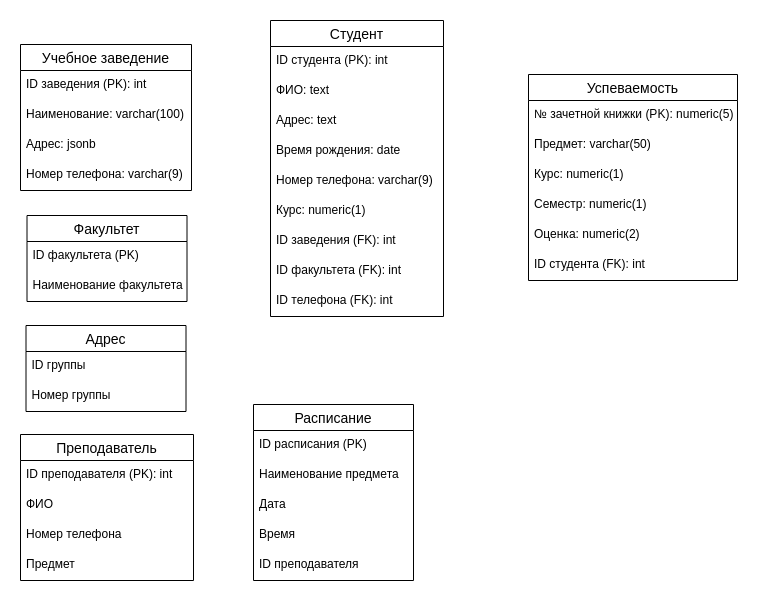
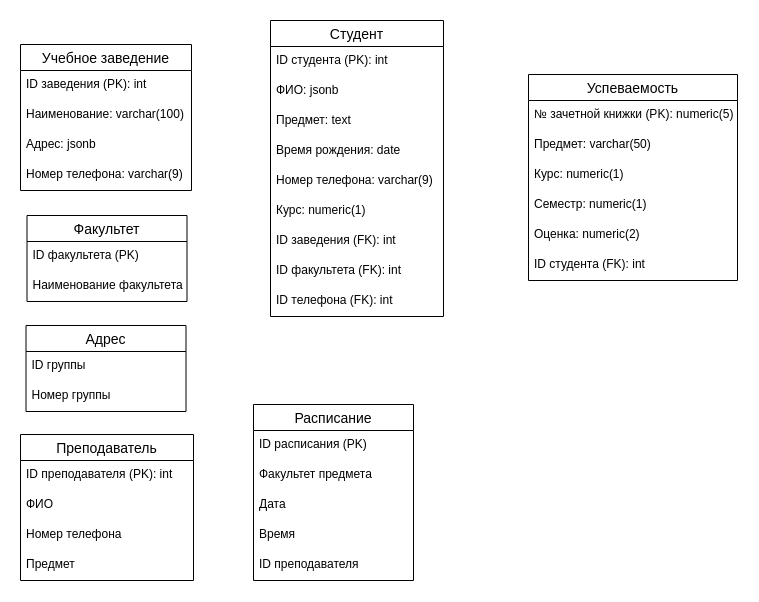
  <mxCell id="0" />
  <mxCell id="1" parent="0" />
  <mxCell id="2" value="Студент" style="swimlane;fontStyle=0;childLayout=stackLayout;horizontal=1;startSize=26;horizontalStack=0;resizeParent=1;resizeParentMax=0;resizeLast=0;collapsible=1;marginBottom=0;align=center;fontSize=14;" vertex="1" parent="1"><mxGeometry x="270" y="20" width="173" height="296" as="geometry"><mxRectangle x="247" y="4" width="80" height="26" as="alternateBounds" /></mxGeometry></mxCell>
  <mxCell id="3" value="ID студента (PK): int" style="text;strokeColor=none;fillColor=none;spacingLeft=4;spacingRight=4;overflow=hidden;rotatable=0;points=[[0,0.5],[1,0.5]];portConstraint=eastwest;fontSize=12;" vertex="1" parent="2"><mxGeometry y="26" width="173" height="30" as="geometry" /></mxCell>
- <mxCell id="4" value="ФИО: text" style="text;strokeColor=none;fillColor=none;spacingLeft=4;spacingRight=4;overflow=hidden;rotatable=0;points=[[0,0.5],[1,0.5]];portConstraint=eastwest;fontSize=12;" vertex="1" parent="2"><mxGeometry y="56" width="173" height="30" as="geometry" /></mxCell>
- <mxCell id="5" value="Адрес: text" style="text;strokeColor=none;fillColor=none;spacingLeft=4;spacingRight=4;overflow=hidden;rotatable=0;points=[[0,0.5],[1,0.5]];portConstraint=eastwest;fontSize=12;" vertex="1" parent="2"><mxGeometry y="86" width="173" height="30" as="geometry" /></mxCell>
+ <mxCell id="4" value="ФИО: jsonb" style="text;strokeColor=none;fillColor=none;spacingLeft=4;spacingRight=4;overflow=hidden;rotatable=0;points=[[0,0.5],[1,0.5]];portConstraint=eastwest;fontSize=12;" vertex="1" parent="2"><mxGeometry y="56" width="173" height="30" as="geometry" /></mxCell>
+ <mxCell id="5" value="Предмет: text" style="text;strokeColor=none;fillColor=none;spacingLeft=4;spacingRight=4;overflow=hidden;rotatable=0;points=[[0,0.5],[1,0.5]];portConstraint=eastwest;fontSize=12;" vertex="1" parent="2"><mxGeometry y="86" width="173" height="30" as="geometry" /></mxCell>
  <mxCell id="6" value="Время рождения: date" style="text;strokeColor=none;fillColor=none;spacingLeft=4;spacingRight=4;overflow=hidden;rotatable=0;points=[[0,0.5],[1,0.5]];portConstraint=eastwest;fontSize=12;" vertex="1" parent="2"><mxGeometry y="116" width="173" height="30" as="geometry" /></mxCell>
  <mxCell id="7" value="Номер телефона: varchar(9)" style="text;strokeColor=none;fillColor=none;spacingLeft=4;spacingRight=4;overflow=hidden;rotatable=0;points=[[0,0.5],[1,0.5]];portConstraint=eastwest;fontSize=12;" vertex="1" parent="2"><mxGeometry y="146" width="173" height="30" as="geometry" /></mxCell>
  <mxCell id="8" value="Курс: numeric(1)" style="text;strokeColor=none;fillColor=none;spacingLeft=4;spacingRight=4;overflow=hidden;rotatable=0;points=[[0,0.5],[1,0.5]];portConstraint=eastwest;fontSize=12;" vertex="1" parent="2"><mxGeometry y="176" width="173" height="30" as="geometry" /></mxCell>
  <mxCell id="9" value="ID заведения (FK): int" style="text;strokeColor=none;fillColor=none;spacingLeft=4;spacingRight=4;overflow=hidden;rotatable=0;points=[[0,0.5],[1,0.5]];portConstraint=eastwest;fontSize=12;" vertex="1" parent="2"><mxGeometry y="206" width="173" height="30" as="geometry" /></mxCell>
  <mxCell id="10" value="ID факультета (FK): int" style="text;strokeColor=none;fillColor=none;spacingLeft=4;spacingRight=4;overflow=hidden;rotatable=0;points=[[0,0.5],[1,0.5]];portConstraint=eastwest;fontSize=12;" vertex="1" parent="2"><mxGeometry y="236" width="173" height="30" as="geometry" /></mxCell>
  <mxCell id="11" value="ID телефона (FK): int" style="text;strokeColor=none;fillColor=none;spacingLeft=4;spacingRight=4;overflow=hidden;rotatable=0;points=[[0,0.5],[1,0.5]];portConstraint=eastwest;fontSize=12;" vertex="1" parent="2"><mxGeometry y="266" width="173" height="30" as="geometry" /></mxCell>
  <mxCell id="12" value="Расписание" style="swimlane;fontStyle=0;childLayout=stackLayout;horizontal=1;startSize=26;horizontalStack=0;resizeParent=1;resizeParentMax=0;resizeLast=0;collapsible=1;marginBottom=0;align=center;fontSize=14;" vertex="1" parent="1"><mxGeometry x="253" y="404" width="160" height="176" as="geometry" /></mxCell>
  <mxCell id="13" value="ID расписания (PK)" style="text;strokeColor=none;fillColor=none;spacingLeft=4;spacingRight=4;overflow=hidden;rotatable=0;points=[[0,0.5],[1,0.5]];portConstraint=eastwest;fontSize=12;" vertex="1" parent="12"><mxGeometry y="26" width="160" height="30" as="geometry" /></mxCell>
- <mxCell id="14" value="Наименование предмета" style="text;strokeColor=none;fillColor=none;spacingLeft=4;spacingRight=4;overflow=hidden;rotatable=0;points=[[0,0.5],[1,0.5]];portConstraint=eastwest;fontSize=12;" vertex="1" parent="12"><mxGeometry y="56" width="160" height="30" as="geometry" /></mxCell>
+ <mxCell id="14" value="Факультет предмета" style="text;strokeColor=none;fillColor=none;spacingLeft=4;spacingRight=4;overflow=hidden;rotatable=0;points=[[0,0.5],[1,0.5]];portConstraint=eastwest;fontSize=12;" vertex="1" parent="12"><mxGeometry y="56" width="160" height="30" as="geometry" /></mxCell>
  <mxCell id="15" value="Дата" style="text;strokeColor=none;fillColor=none;spacingLeft=4;spacingRight=4;overflow=hidden;rotatable=0;points=[[0,0.5],[1,0.5]];portConstraint=eastwest;fontSize=12;" vertex="1" parent="12"><mxGeometry y="86" width="160" height="30" as="geometry" /></mxCell>
  <mxCell id="16" value="Время" style="text;strokeColor=none;fillColor=none;spacingLeft=4;spacingRight=4;overflow=hidden;rotatable=0;points=[[0,0.5],[1,0.5]];portConstraint=eastwest;fontSize=12;" vertex="1" parent="12"><mxGeometry y="116" width="160" height="30" as="geometry" /></mxCell>
  <mxCell id="17" value="ID преподавателя" style="text;strokeColor=none;fillColor=none;spacingLeft=4;spacingRight=4;overflow=hidden;rotatable=0;points=[[0,0.5],[1,0.5]];portConstraint=eastwest;fontSize=12;" vertex="1" parent="12"><mxGeometry y="146" width="160" height="30" as="geometry" /></mxCell>
  <mxCell id="18" value="Факультет" style="swimlane;fontStyle=0;childLayout=stackLayout;horizontal=1;startSize=26;horizontalStack=0;resizeParent=1;resizeParentMax=0;resizeLast=0;collapsible=1;marginBottom=0;align=center;fontSize=14;" vertex="1" parent="1"><mxGeometry x="26.5" y="215" width="160" height="86" as="geometry" /></mxCell>
  <mxCell id="19" value="ID факультета (PK)" style="text;strokeColor=none;fillColor=none;spacingLeft=4;spacingRight=4;overflow=hidden;rotatable=0;points=[[0,0.5],[1,0.5]];portConstraint=eastwest;fontSize=12;" vertex="1" parent="18"><mxGeometry y="26" width="160" height="30" as="geometry" /></mxCell>
  <mxCell id="20" value="Наименование факультета" style="text;strokeColor=none;fillColor=none;spacingLeft=4;spacingRight=4;overflow=hidden;rotatable=0;points=[[0,0.5],[1,0.5]];portConstraint=eastwest;fontSize=12;" vertex="1" parent="18"><mxGeometry y="56" width="160" height="30" as="geometry" /></mxCell>
  <mxCell id="21" value="Успеваемость" style="swimlane;fontStyle=0;childLayout=stackLayout;horizontal=1;startSize=26;horizontalStack=0;resizeParent=1;resizeParentMax=0;resizeLast=0;collapsible=1;marginBottom=0;align=center;fontSize=14;" vertex="1" parent="1"><mxGeometry x="528" y="74" width="209" height="206" as="geometry" /></mxCell>
  <mxCell id="22" value="№ зачетной книжки (PK): numeric(5)" style="text;strokeColor=none;fillColor=none;spacingLeft=4;spacingRight=4;overflow=hidden;rotatable=0;points=[[0,0.5],[1,0.5]];portConstraint=eastwest;fontSize=12;" vertex="1" parent="21"><mxGeometry y="26" width="209" height="30" as="geometry" /></mxCell>
  <mxCell id="23" value="Предмет: varchar(50)" style="text;strokeColor=none;fillColor=none;spacingLeft=4;spacingRight=4;overflow=hidden;rotatable=0;points=[[0,0.5],[1,0.5]];portConstraint=eastwest;fontSize=12;" vertex="1" parent="21"><mxGeometry y="56" width="209" height="30" as="geometry" /></mxCell>
  <mxCell id="24" value="Курс: numeric(1)" style="text;strokeColor=none;fillColor=none;spacingLeft=4;spacingRight=4;overflow=hidden;rotatable=0;points=[[0,0.5],[1,0.5]];portConstraint=eastwest;fontSize=12;" vertex="1" parent="21"><mxGeometry y="86" width="209" height="30" as="geometry" /></mxCell>
  <mxCell id="25" value="Семестр: numeric(1)" style="text;strokeColor=none;fillColor=none;spacingLeft=4;spacingRight=4;overflow=hidden;rotatable=0;points=[[0,0.5],[1,0.5]];portConstraint=eastwest;fontSize=12;" vertex="1" parent="21"><mxGeometry y="116" width="209" height="30" as="geometry" /></mxCell>
  <mxCell id="26" value="Оценка: numeric(2)" style="text;strokeColor=none;fillColor=none;spacingLeft=4;spacingRight=4;overflow=hidden;rotatable=0;points=[[0,0.5],[1,0.5]];portConstraint=eastwest;fontSize=12;" vertex="1" parent="21"><mxGeometry y="146" width="209" height="30" as="geometry" /></mxCell>
  <mxCell id="27" value="ID студента (FK): int" style="text;strokeColor=none;fillColor=none;spacingLeft=4;spacingRight=4;overflow=hidden;rotatable=0;points=[[0,0.5],[1,0.5]];portConstraint=eastwest;fontSize=12;" vertex="1" parent="21"><mxGeometry y="176" width="209" height="30" as="geometry" /></mxCell>
  <mxCell id="28" value="Преподаватель" style="swimlane;fontStyle=0;childLayout=stackLayout;horizontal=1;startSize=26;horizontalStack=0;resizeParent=1;resizeParentMax=0;resizeLast=0;collapsible=1;marginBottom=0;align=center;fontSize=14;" vertex="1" parent="1"><mxGeometry x="20" y="434" width="173" height="146" as="geometry" /></mxCell>
  <mxCell id="29" value="ID преподавателя (PK): int" style="text;strokeColor=none;fillColor=none;spacingLeft=4;spacingRight=4;overflow=hidden;rotatable=0;points=[[0,0.5],[1,0.5]];portConstraint=eastwest;fontSize=12;" vertex="1" parent="28"><mxGeometry y="26" width="173" height="30" as="geometry" /></mxCell>
  <mxCell id="30" value="ФИО" style="text;strokeColor=none;fillColor=none;spacingLeft=4;spacingRight=4;overflow=hidden;rotatable=0;points=[[0,0.5],[1,0.5]];portConstraint=eastwest;fontSize=12;" vertex="1" parent="28"><mxGeometry y="56" width="173" height="30" as="geometry" /></mxCell>
  <mxCell id="31" value="Номер телефона" style="text;strokeColor=none;fillColor=none;spacingLeft=4;spacingRight=4;overflow=hidden;rotatable=0;points=[[0,0.5],[1,0.5]];portConstraint=eastwest;fontSize=12;" vertex="1" parent="28"><mxGeometry y="86" width="173" height="30" as="geometry" /></mxCell>
  <mxCell id="32" value="Предмет" style="text;strokeColor=none;fillColor=none;spacingLeft=4;spacingRight=4;overflow=hidden;rotatable=0;points=[[0,0.5],[1,0.5]];portConstraint=eastwest;fontSize=12;" vertex="1" parent="28"><mxGeometry y="116" width="173" height="30" as="geometry" /></mxCell>
  <mxCell id="33" value="Учебное заведение" style="swimlane;fontStyle=0;childLayout=stackLayout;horizontal=1;startSize=26;horizontalStack=0;resizeParent=1;resizeParentMax=0;resizeLast=0;collapsible=1;marginBottom=0;align=center;fontSize=14;" vertex="1" parent="1"><mxGeometry x="20" y="44" width="171" height="146" as="geometry" /></mxCell>
  <mxCell id="34" value="ID заведения (PK): int" style="text;strokeColor=none;fillColor=none;spacingLeft=4;spacingRight=4;overflow=hidden;rotatable=0;points=[[0,0.5],[1,0.5]];portConstraint=eastwest;fontSize=12;" vertex="1" parent="33"><mxGeometry y="26" width="171" height="30" as="geometry" /></mxCell>
  <mxCell id="35" value="Наименование: varchar(100)" style="text;strokeColor=none;fillColor=none;spacingLeft=4;spacingRight=4;overflow=hidden;rotatable=0;points=[[0,0.5],[1,0.5]];portConstraint=eastwest;fontSize=12;" vertex="1" parent="33"><mxGeometry y="56" width="171" height="30" as="geometry" /></mxCell>
  <mxCell id="36" value="Адрес: jsonb" style="text;strokeColor=none;fillColor=none;spacingLeft=4;spacingRight=4;overflow=hidden;rotatable=0;points=[[0,0.5],[1,0.5]];portConstraint=eastwest;fontSize=12;" vertex="1" parent="33"><mxGeometry y="86" width="171" height="30" as="geometry" /></mxCell>
  <mxCell id="37" value="Номер телефона: varchar(9)" style="text;strokeColor=none;fillColor=none;spacingLeft=4;spacingRight=4;overflow=hidden;rotatable=0;points=[[0,0.5],[1,0.5]];portConstraint=eastwest;fontSize=12;" vertex="1" parent="33"><mxGeometry y="116" width="171" height="30" as="geometry" /></mxCell>
  <mxCell id="38" value="Адрес" style="swimlane;fontStyle=0;childLayout=stackLayout;horizontal=1;startSize=26;horizontalStack=0;resizeParent=1;resizeParentMax=0;resizeLast=0;collapsible=1;marginBottom=0;align=center;fontSize=14;" vertex="1" parent="1"><mxGeometry x="25.5" y="325" width="160" height="86" as="geometry"><mxRectangle x="550" y="307" width="71" height="26" as="alternateBounds" /></mxGeometry></mxCell>
  <mxCell id="39" value="ID группы" style="text;strokeColor=none;fillColor=none;spacingLeft=4;spacingRight=4;overflow=hidden;rotatable=0;points=[[0,0.5],[1,0.5]];portConstraint=eastwest;fontSize=12;" vertex="1" parent="38"><mxGeometry y="26" width="160" height="30" as="geometry" /></mxCell>
  <mxCell id="40" value="Номер группы" style="text;strokeColor=none;fillColor=none;spacingLeft=4;spacingRight=4;overflow=hidden;rotatable=0;points=[[0,0.5],[1,0.5]];portConstraint=eastwest;fontSize=12;" vertex="1" parent="38"><mxGeometry y="56" width="160" height="30" as="geometry" /></mxCell>
